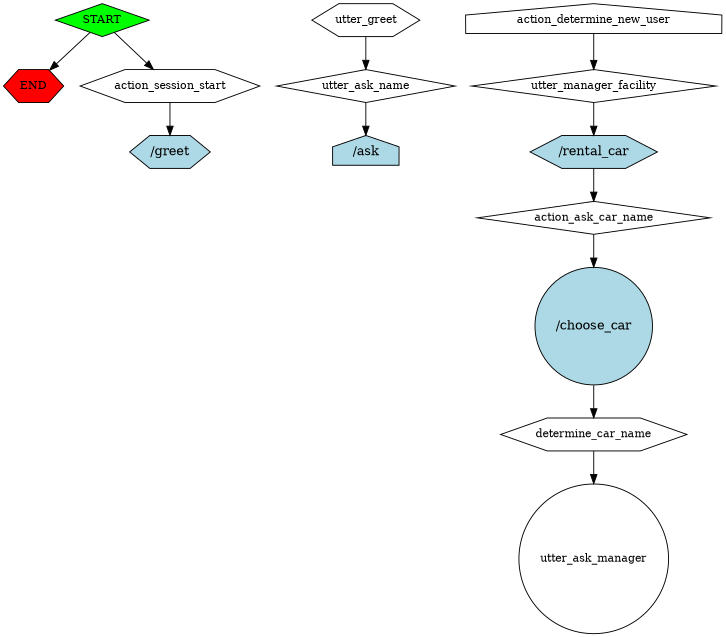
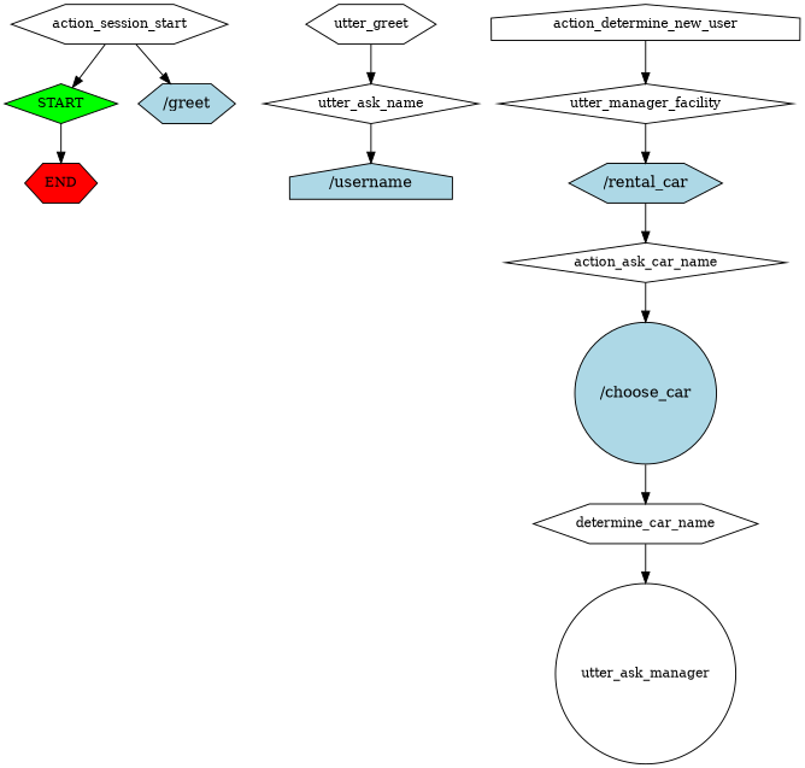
  digraph {
    node [fontsize=12 shape=hexagon]
    n1 [fillcolor=green label=START shape=diamond style=filled]
    n2 [fillcolor=red label=END style=filled]
    n3 [label=action_session_start]
    n4 [fillcolor=lightblue label="/greet" style=filled fontsize=""]
    n5 [label=utter_greet]
    n6 [label=utter_ask_name shape=diamond]
-   n7 [fillcolor=lightblue label="/ask" shape=house style=filled fontsize=""]
+   n7 [fillcolor=lightblue label="/username" shape=house style=filled fontsize=""]
    n8 [label=action_determine_new_user shape=house]
    n9 [label=utter_manager_facility shape=diamond]
    n10 [fillcolor=lightblue label="/rental_car" style=filled fontsize=""]
    n11 [label=action_ask_car_name shape=diamond]
    n12 [fillcolor=lightblue label="/choose_car" shape=circle style=filled fontsize=""]
    n13 [label=determine_car_name]
    n14 [label=utter_ask_manager shape=circle]
    n1 -> n2
-   n1 -> n3
+   n3 -> n1
    n3 -> n4
    n5 -> n6
    n6 -> n7
    n8 -> n9
    n9 -> n10
    n10 -> n11
    n11 -> n12
    n12 -> n13
    n13 -> n14
  }
